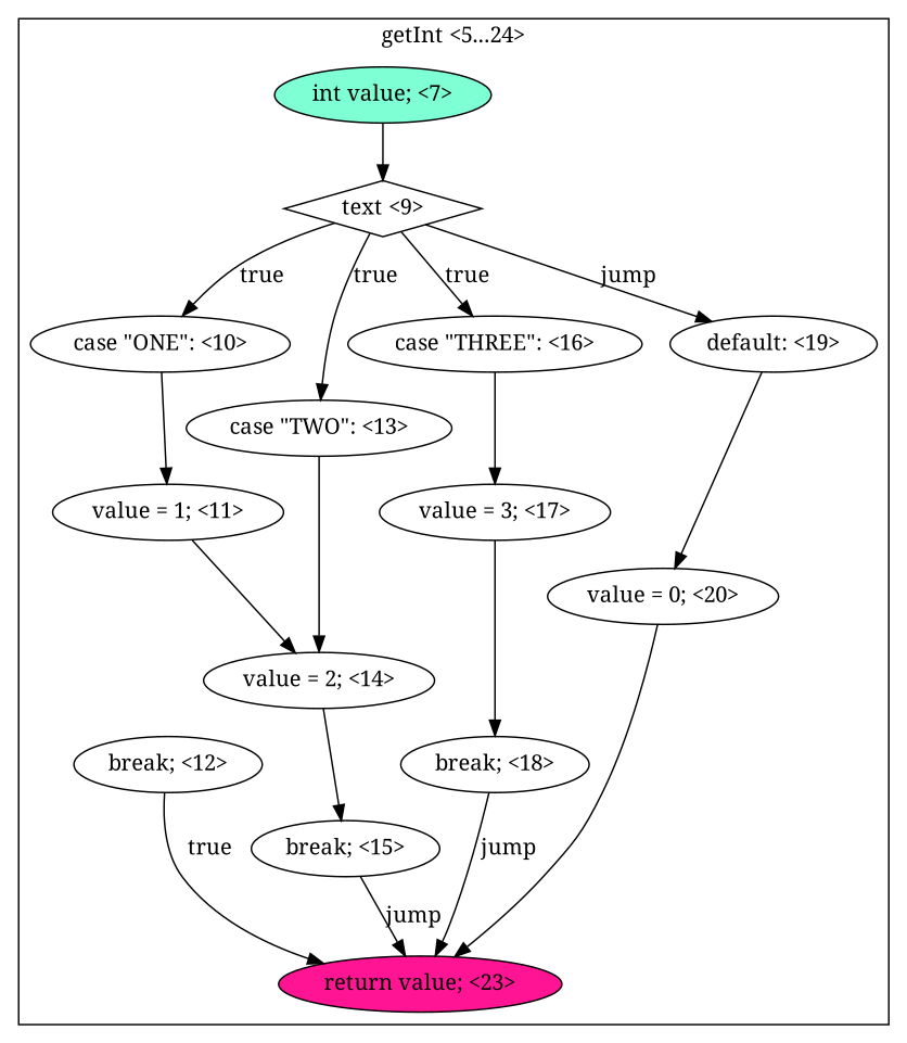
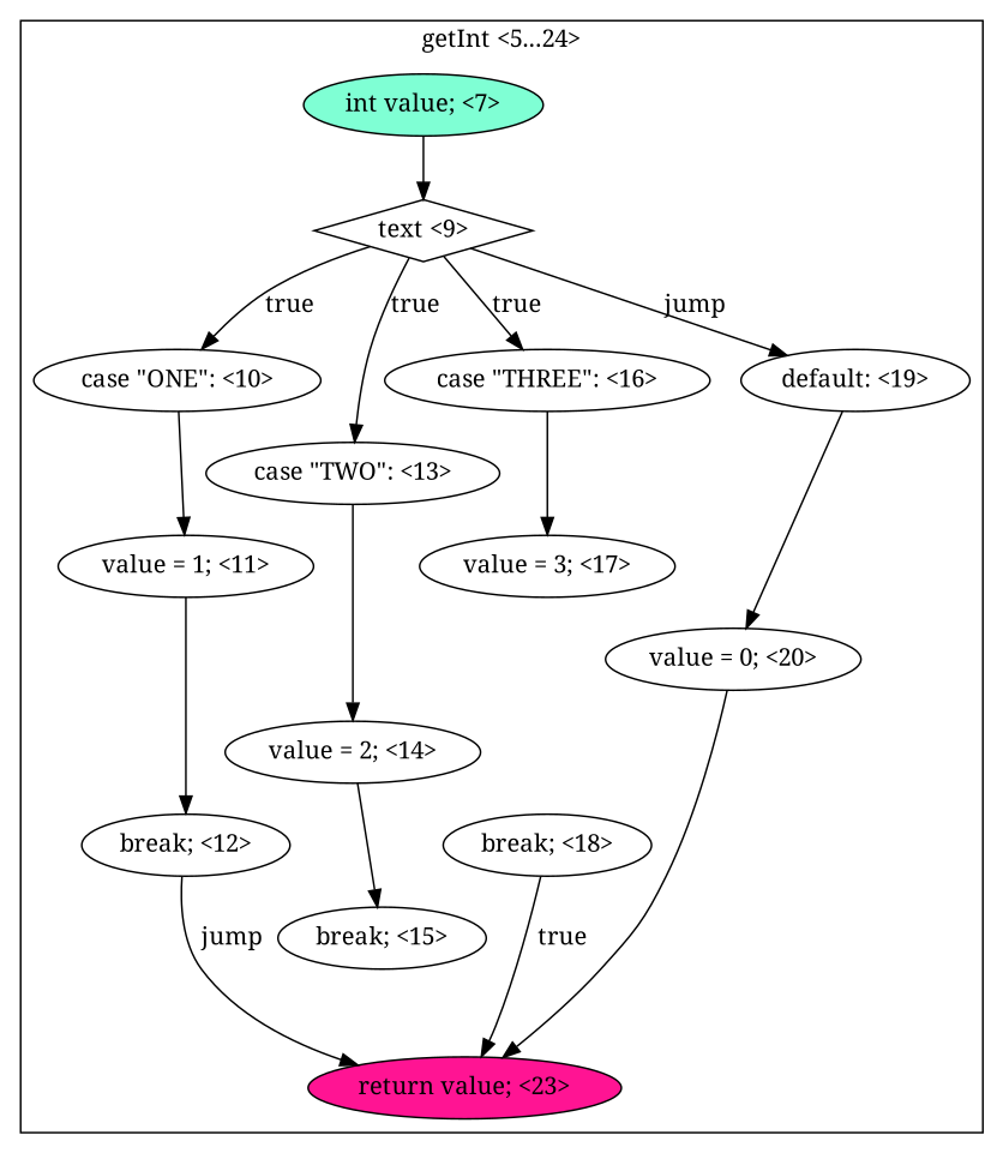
  digraph {
    fontname="Noto Serif"
    node [fillcolor=white fontname="Noto Serif" shape=ellipse style=filled]
    edge [fontname="Noto Serif" style=solid]
    n1 [fillcolor=aquamarine label="int value; <7>"]
    n2 [label="text <9>" shape=diamond]
    n3 [label="case \"ONE\": <10>"]
    n4 [label="case \"TWO\": <13>"]
    n5 [label="case \"THREE\": <16>"]
    n6 [label="default: <19>"]
    n7 [label="value = 1; <11>"]
    n8 [label="break; <12>"]
    n9 [fillcolor=deeppink label="return value; <23>"]
    n10 [label="value = 2; <14>"]
    n11 [label="break; <15>"]
    n12 [label="value = 3; <17>"]
    n13 [label="break; <18>"]
    n14 [label="value = 0; <20>"]
    subgraph cluster_1 {
      label="getInt <5...24>"
      n1
      n2
      n3
      n4
      n5
      n6
      n7
      n8
      n9
      n10
      n11
      n12
      n13
      n14
    }
    n1 -> n2
    n2 -> n3 [label=true]
    n2 -> n4 [label=true]
    n2 -> n5 [label=true]
    n2 -> n6 [label=jump]
    n3 -> n7
    n4 -> n10
    n5 -> n12
    n6 -> n14
-   n7 -> n10
-   n8 -> n9 [label=true]
+   n7 -> n8
+   n8 -> n9 [label=jump]
    n10 -> n11
-   n11 -> n9 [label=jump]
-   n12 -> n13
-   n13 -> n9 [label=jump]
+   n13 -> n9 [label=true]
    n14 -> n9
  }
